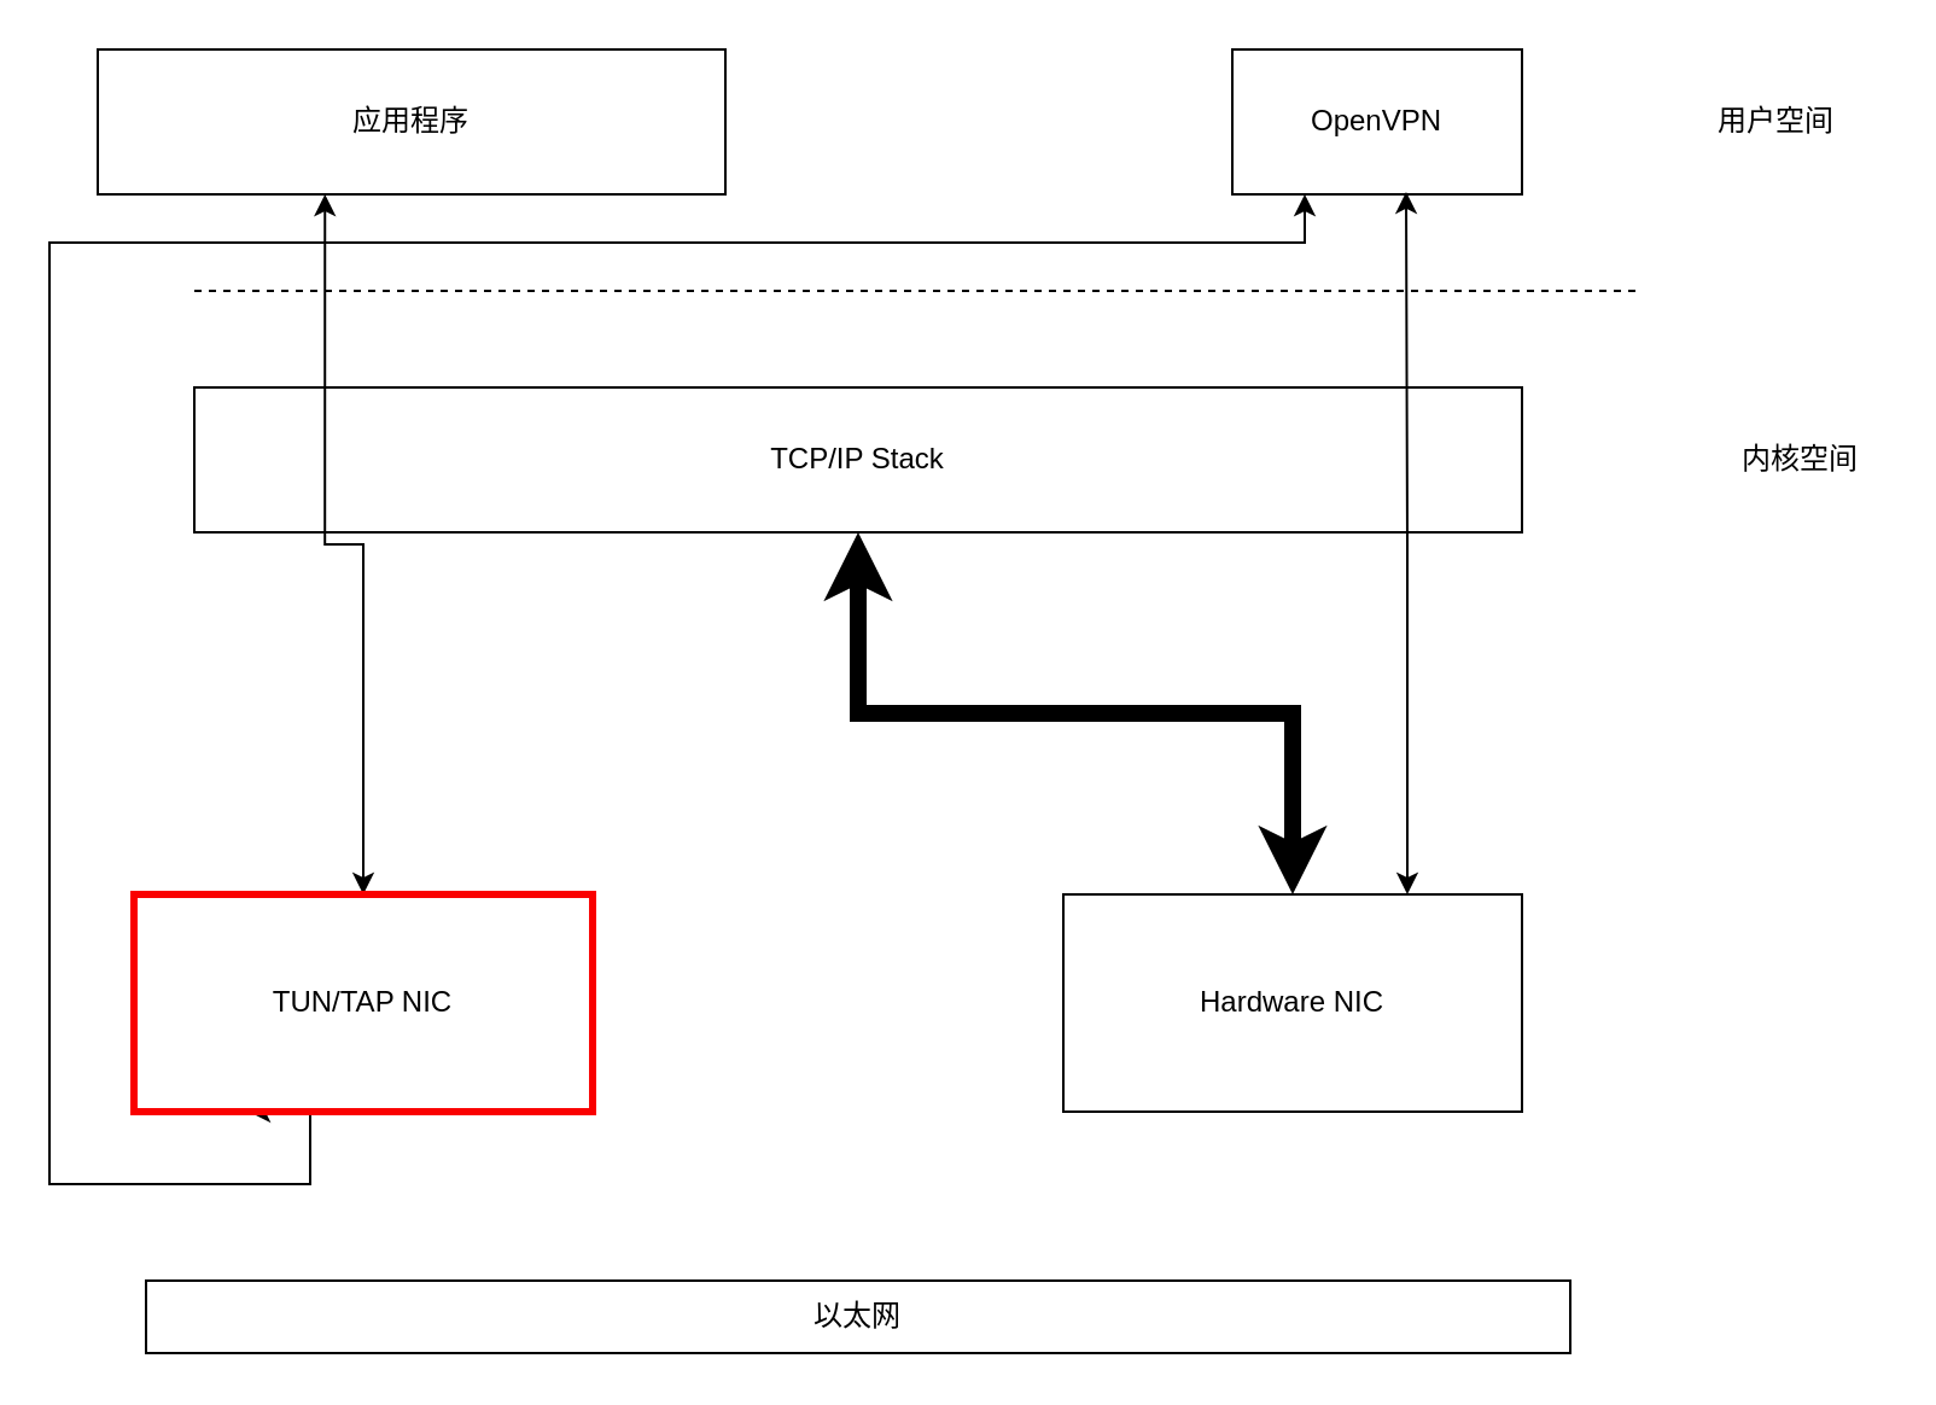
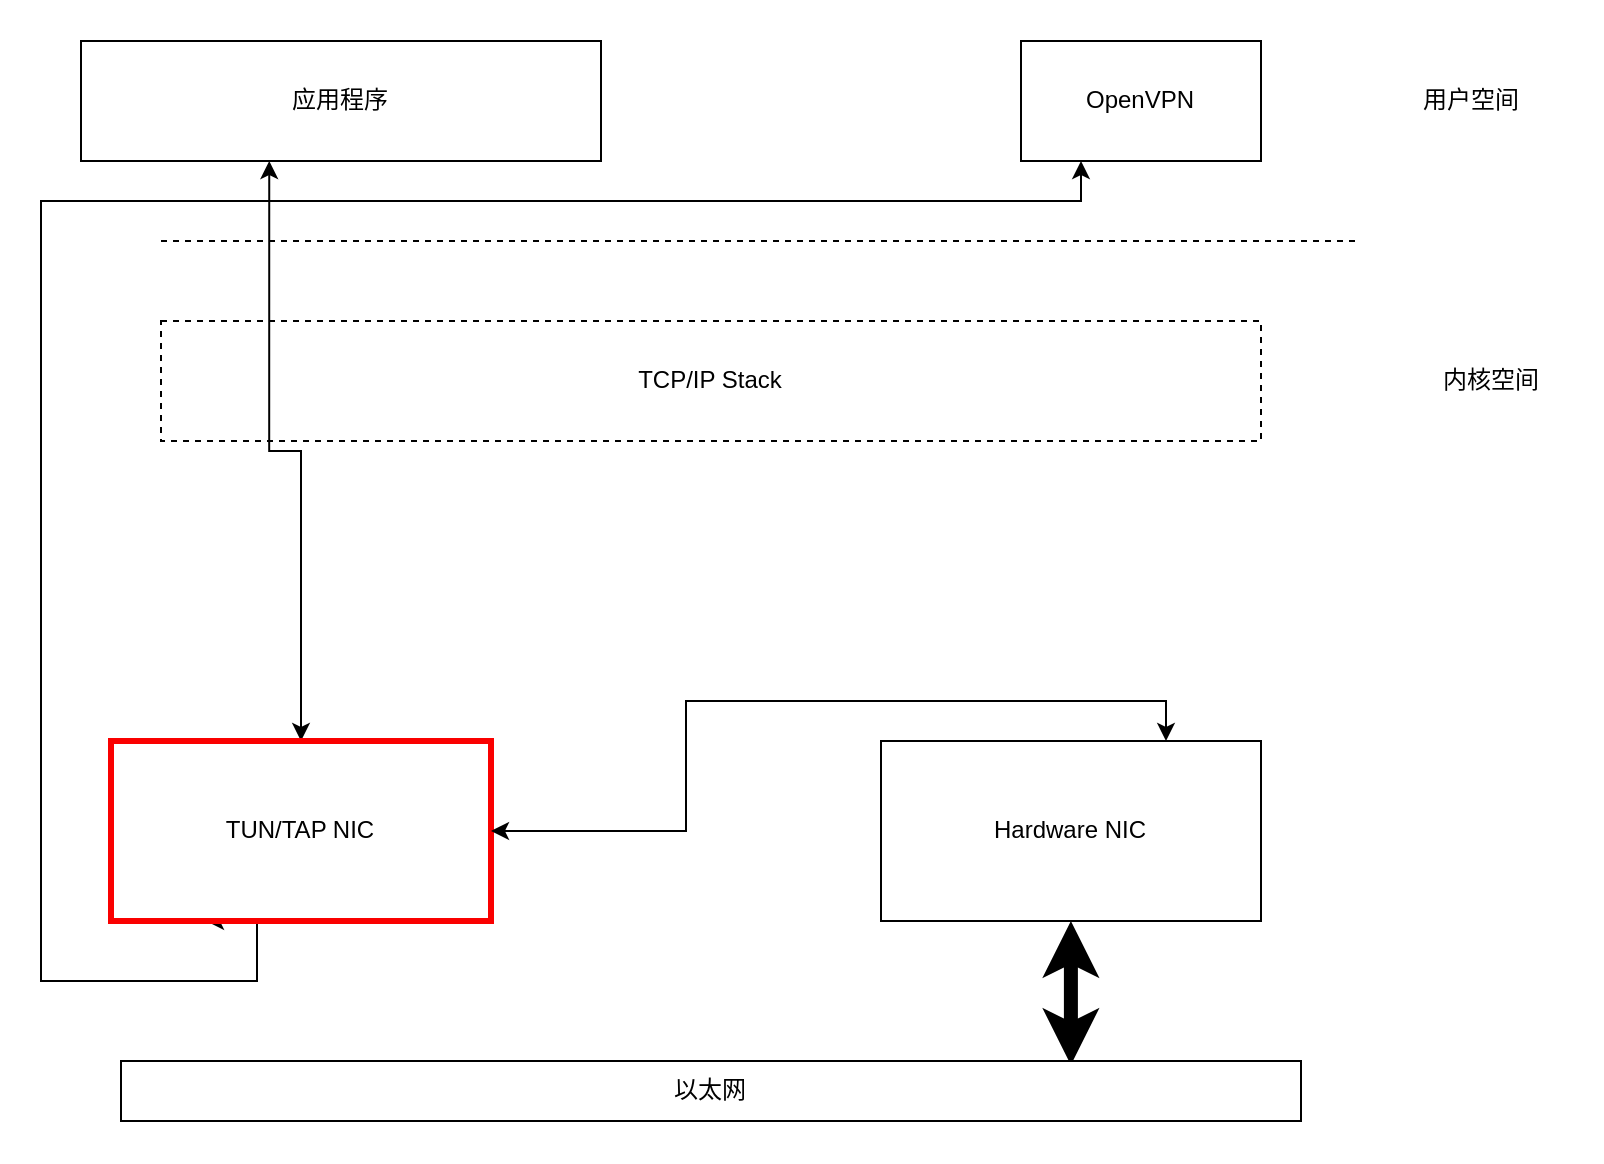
  <mxCell id="0" />
  <mxCell id="1" parent="0" />
  <mxCell id="2" value="应用程序" style="rounded=0;whiteSpace=wrap;html=1;" vertex="1" parent="1"><mxGeometry x="40" y="20" width="260" height="60" as="geometry" /></mxCell>
- <mxCell id="3" value="TCP/IP Stack" style="rounded=0;whiteSpace=wrap;html=1;" vertex="1" parent="1"><mxGeometry x="80" y="160" width="550" height="60" as="geometry" /></mxCell>
+ <mxCell id="3" value="TCP/IP Stack" style="rounded=0;whiteSpace=wrap;html=1;dashed=1;" vertex="1" parent="1"><mxGeometry x="80" y="160" width="550" height="60" as="geometry" /></mxCell>
  <mxCell id="4" value="OpenVPN" style="rounded=0;whiteSpace=wrap;html=1;" vertex="1" parent="1"><mxGeometry x="510" y="20" width="120" height="60" as="geometry" /></mxCell>
  <mxCell id="5" value="" style="endArrow=none;dashed=1;html=1;rounded=0;" edge="1" parent="1"><mxGeometry width="50" height="50" relative="1" as="geometry"><mxPoint x="80" y="120" as="sourcePoint" /><mxPoint x="680" y="120" as="targetPoint" /></mxGeometry></mxCell>
  <mxCell id="6" value="用户空间" style="text;html=1;align=center;verticalAlign=middle;resizable=0;points=[];autosize=1;strokeColor=none;fillColor=none;" vertex="1" parent="1"><mxGeometry x="700" y="35" width="70" height="30" as="geometry" /></mxCell>
  <mxCell id="7" value="内核空间" style="text;html=1;align=center;verticalAlign=middle;resizable=0;points=[];autosize=1;strokeColor=none;fillColor=none;" vertex="1" parent="1"><mxGeometry x="710" y="175" width="70" height="30" as="geometry" /></mxCell>
  <mxCell id="8" style="edgeStyle=orthogonalEdgeStyle;rounded=0;orthogonalLoop=1;jettySize=auto;html=1;exitX=0.5;exitY=0;exitDx=0;exitDy=0;entryX=0.362;entryY=1;entryDx=0;entryDy=0;entryPerimeter=0;startArrow=classic;startFill=1;endArrow=classic;endFill=1;" edge="1" parent="1" source="10" target="2"><mxGeometry relative="1" as="geometry" /></mxCell>
  <mxCell id="9" style="edgeStyle=orthogonalEdgeStyle;rounded=0;orthogonalLoop=1;jettySize=auto;html=1;entryX=0.25;entryY=1;entryDx=0;entryDy=0;exitX=0.25;exitY=1;exitDx=0;exitDy=0;startArrow=classic;startFill=1;" edge="1" parent="1" source="10" target="4"><mxGeometry relative="1" as="geometry"><Array as="points"><mxPoint x="128" y="490" /><mxPoint x="20" y="490" /><mxPoint x="20" y="100" /><mxPoint x="540" y="100" /></Array></mxGeometry></mxCell>
  <mxCell id="10" value="TUN/TAP NIC" style="rounded=0;whiteSpace=wrap;html=1;strokeColor=#fa0000;strokeWidth=3;" vertex="1" parent="1"><mxGeometry x="55" y="370" width="190" height="90" as="geometry" /></mxCell>
- <mxCell id="11" style="edgeStyle=orthogonalEdgeStyle;rounded=0;orthogonalLoop=1;jettySize=auto;html=1;exitX=0.75;exitY=0;exitDx=0;exitDy=0;entryX=0.6;entryY=0.983;entryDx=0;entryDy=0;entryPerimeter=0;startArrow=classic;startFill=1;" edge="1" parent="1" source="13" target="4"><mxGeometry relative="1" as="geometry" /></mxCell>
- <mxCell id="12" style="edgeStyle=orthogonalEdgeStyle;rounded=0;orthogonalLoop=1;jettySize=auto;html=1;startArrow=classic;startFill=1;strokeWidth=7;" edge="1" parent="1" source="13" target="3"><mxGeometry relative="1" as="geometry" /></mxCell>
+ <mxCell id="11" style="edgeStyle=orthogonalEdgeStyle;rounded=0;orthogonalLoop=1;jettySize=auto;html=1;exitX=0.75;exitY=0;exitDx=0;exitDy=0;startArrow=classic;startFill=1;" edge="1" parent="1" source="13" target="10"><mxGeometry relative="1" as="geometry" /></mxCell>
+ <mxCell id="12" style="edgeStyle=orthogonalEdgeStyle;rounded=0;orthogonalLoop=1;jettySize=auto;html=1;entryX=0.805;entryY=0.067;entryDx=0;entryDy=0;entryPerimeter=0;startArrow=classic;startFill=1;strokeWidth=7;" edge="1" parent="1" source="13" target="14"><mxGeometry relative="1" as="geometry" /></mxCell>
  <mxCell id="13" value="Hardware NIC" style="rounded=0;whiteSpace=wrap;html=1;" vertex="1" parent="1"><mxGeometry x="440" y="370" width="190" height="90" as="geometry" /></mxCell>
  <mxCell id="14" value="以太网" style="rounded=0;whiteSpace=wrap;html=1;" vertex="1" parent="1"><mxGeometry x="60" y="530" width="590" height="30" as="geometry" /></mxCell>
